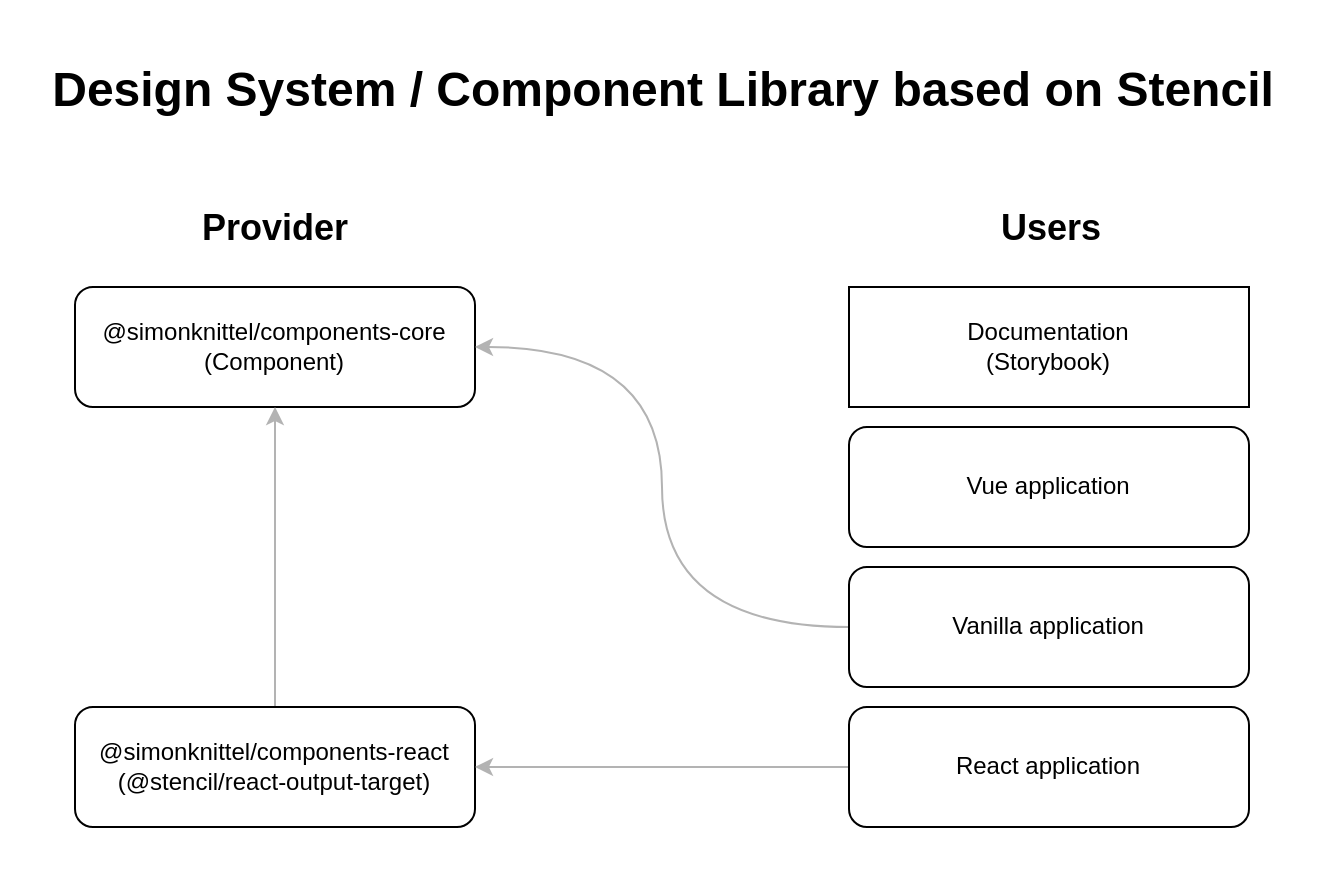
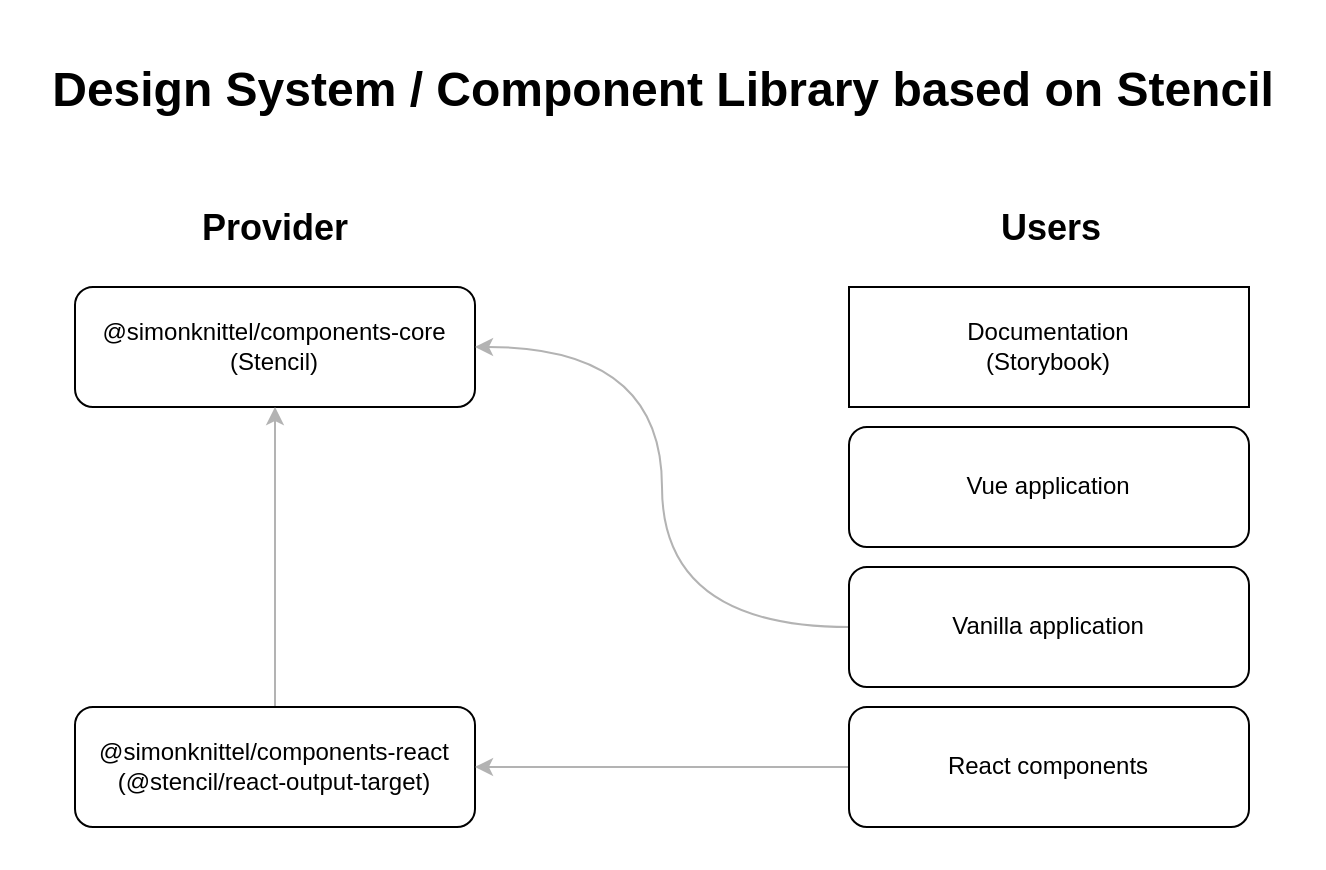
  <mxCell id="0" />
  <mxCell id="1" parent="0" />
  <mxCell id="2" value="&lt;h1&gt;&lt;b&gt;Design System / Component Library based on Stencil&lt;/b&gt;&lt;/h1&gt;" style="text;html=1;align=center;verticalAlign=middle;resizable=0;points=[];autosize=1;fontColor=#000000;" vertex="1" parent="1"><mxGeometry x="20" y="20" width="621" height="50" as="geometry" /></mxCell>
- <mxCell id="3" value="@simonknittel/components-core&lt;br&gt;(Component)" style="whiteSpace=wrap;html=1;rounded=1;fillColor=none;" vertex="1" parent="1"><mxGeometry x="37" y="143" width="200" height="60" as="geometry" /></mxCell>
+ <mxCell id="3" value="@simonknittel/components-core&lt;br&gt;(Stencil)" style="whiteSpace=wrap;html=1;rounded=1;fillColor=none;" vertex="1" parent="1"><mxGeometry x="37" y="143" width="200" height="60" as="geometry" /></mxCell>
  <mxCell id="4" style="edgeStyle=orthogonalEdgeStyle;curved=1;rounded=0;orthogonalLoop=1;jettySize=auto;html=1;entryX=0.5;entryY=1;entryDx=0;entryDy=0;strokeColor=#B3B3B3;" edge="1" parent="1" source="5" target="3"><mxGeometry x="-9" y="-51" as="geometry" /></mxCell>
  <mxCell id="5" value="@simonknittel/components-react&lt;br&gt;(@stencil/react-output-target)" style="whiteSpace=wrap;html=1;rounded=1;fillColor=none;" vertex="1" parent="1"><mxGeometry x="37" y="353" width="200" height="60" as="geometry" /></mxCell>
  <mxCell id="6" value="Documentation&lt;br&gt;(Storybook)" style="whiteSpace=wrap;html=1;fillColor=none;rounded=0;" vertex="1" parent="1"><mxGeometry x="424" y="143" width="200" height="60" as="geometry" /></mxCell>
  <mxCell id="7" style="edgeStyle=orthogonalEdgeStyle;curved=1;rounded=0;orthogonalLoop=1;jettySize=auto;html=1;entryX=1;entryY=0.5;entryDx=0;entryDy=0;strokeColor=#B3B3B3;" edge="1" parent="1" source="8" target="5"><mxGeometry x="-9" y="-51" as="geometry" /></mxCell>
- <mxCell id="8" value="React application" style="whiteSpace=wrap;html=1;rounded=1;fillColor=none;" vertex="1" parent="1"><mxGeometry x="424" y="353" width="200" height="60" as="geometry" /></mxCell>
+ <mxCell id="8" value="React components" style="whiteSpace=wrap;html=1;rounded=1;fillColor=none;" vertex="1" parent="1"><mxGeometry x="424" y="353" width="200" height="60" as="geometry" /></mxCell>
  <mxCell id="9" value="Vue application" style="whiteSpace=wrap;html=1;rounded=1;fillColor=none;" vertex="1" parent="1"><mxGeometry x="424" y="213" width="200" height="60" as="geometry" /></mxCell>
  <mxCell id="10" style="edgeStyle=orthogonalEdgeStyle;curved=1;rounded=0;orthogonalLoop=1;jettySize=auto;html=1;entryX=1;entryY=0.5;entryDx=0;entryDy=0;strokeColor=#B3B3B3;" edge="1" parent="1" source="11" target="3"><mxGeometry x="-9" y="-51" as="geometry" /></mxCell>
  <mxCell id="11" value="Vanilla application" style="whiteSpace=wrap;html=1;rounded=1;fillColor=none;" vertex="1" parent="1"><mxGeometry x="424" y="283" width="200" height="60" as="geometry" /></mxCell>
  <mxCell id="12" value="&lt;h2&gt;Users&lt;/h2&gt;" style="text;html=1;align=center;verticalAlign=middle;resizable=0;points=[];autosize=1;fontStyle=1" vertex="1" parent="1"><mxGeometry x="494.5" y="90" width="60" height="48" as="geometry" /></mxCell>
  <mxCell id="13" value="&lt;h2&gt;Provider&lt;/h2&gt;" style="text;html=1;align=center;verticalAlign=middle;resizable=0;points=[];autosize=1;fontStyle=1" vertex="1" parent="1"><mxGeometry x="95.5" y="90" width="83" height="48" as="geometry" /></mxCell>
